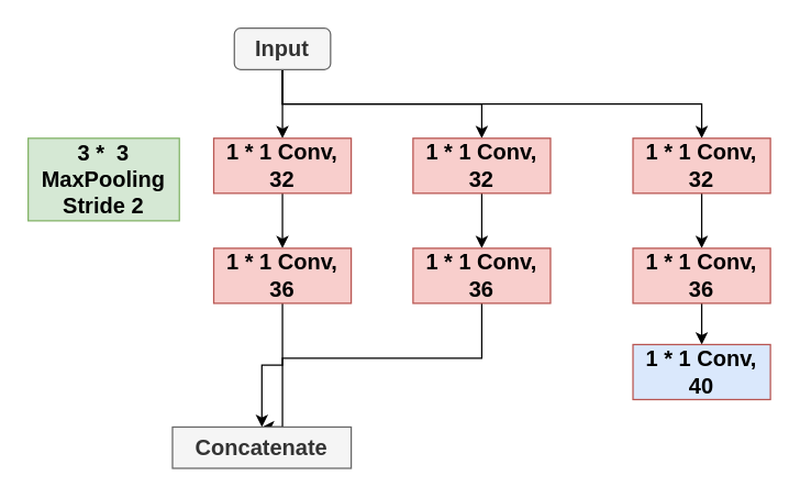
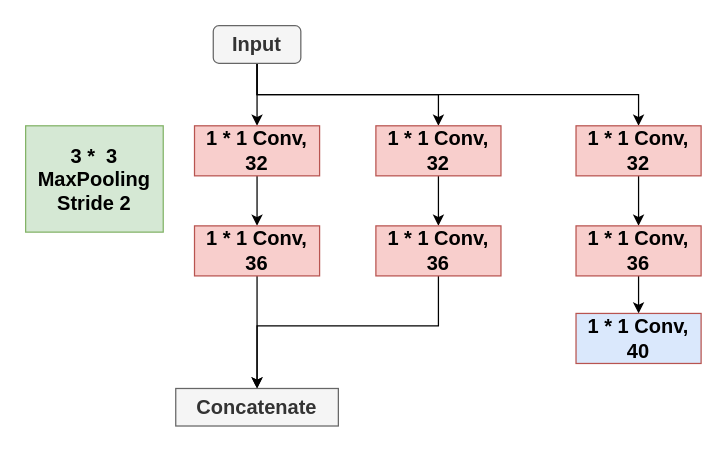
  <mxCell id="0" />
  <mxCell id="1" parent="0" />
  <mxCell id="2" style="edgeStyle=orthogonalEdgeStyle;rounded=0;orthogonalLoop=1;jettySize=auto;html=1;exitX=0.5;exitY=1;exitDx=0;exitDy=0;entryX=0.5;entryY=0;entryDx=0;entryDy=0;" edge="1" parent="1" source="5" target="7"><mxGeometry relative="1" as="geometry" /></mxCell>
  <mxCell id="3" style="edgeStyle=orthogonalEdgeStyle;rounded=0;orthogonalLoop=1;jettySize=auto;html=1;exitX=0.5;exitY=1;exitDx=0;exitDy=0;entryX=0.5;entryY=0;entryDx=0;entryDy=0;" edge="1" parent="1" source="5" target="11"><mxGeometry relative="1" as="geometry" /></mxCell>
  <mxCell id="4" style="edgeStyle=orthogonalEdgeStyle;rounded=0;orthogonalLoop=1;jettySize=auto;html=1;exitX=0.5;exitY=1;exitDx=0;exitDy=0;entryX=0.5;entryY=0;entryDx=0;entryDy=0;" edge="1" parent="1" source="5" target="15"><mxGeometry relative="1" as="geometry" /></mxCell>
  <mxCell id="5" value="Input" style="whiteSpace=wrap;html=1;fontSize=16;fontStyle=1;fillColor=#f5f5f5;fontColor=#333333;strokeColor=#666666;rounded=1;" vertex="1" parent="1"><mxGeometry x="170" y="20" width="70" height="30" as="geometry" /></mxCell>
  <mxCell id="6" value="" style="edgeStyle=orthogonalEdgeStyle;rounded=0;orthogonalLoop=1;jettySize=auto;html=1;" edge="1" parent="1" source="7" target="9"><mxGeometry relative="1" as="geometry" /></mxCell>
  <mxCell id="7" value="1 * 1 Conv, 32" style="rounded=0;whiteSpace=wrap;html=1;fontSize=16;fontStyle=1;fillColor=#f8cecc;strokeColor=#b85450;" vertex="1" parent="1"><mxGeometry x="155" y="100" width="100" height="40" as="geometry" /></mxCell>
  <mxCell id="8" style="edgeStyle=orthogonalEdgeStyle;rounded=0;orthogonalLoop=1;jettySize=auto;html=1;exitX=0.5;exitY=1;exitDx=0;exitDy=0;entryX=0.5;entryY=0;entryDx=0;entryDy=0;" edge="1" parent="1" source="9" target="19"><mxGeometry relative="1" as="geometry"><mxPoint x="205" y="290" as="targetPoint" /></mxGeometry></mxCell>
  <mxCell id="9" value="1 * 1 Conv, 36" style="rounded=0;whiteSpace=wrap;html=1;fontSize=16;fontStyle=1;fillColor=#f8cecc;strokeColor=#b85450;" vertex="1" parent="1"><mxGeometry x="155" y="180" width="100" height="40" as="geometry" /></mxCell>
  <mxCell id="10" value="" style="edgeStyle=orthogonalEdgeStyle;rounded=0;orthogonalLoop=1;jettySize=auto;html=1;" edge="1" parent="1" source="11" target="13"><mxGeometry relative="1" as="geometry" /></mxCell>
  <mxCell id="11" value="1 * 1 Conv, 32" style="rounded=0;whiteSpace=wrap;html=1;fontSize=16;fontStyle=1;fillColor=#f8cecc;strokeColor=#b85450;" vertex="1" parent="1"><mxGeometry x="300" y="100" width="100" height="40" as="geometry" /></mxCell>
  <mxCell id="12" style="edgeStyle=orthogonalEdgeStyle;rounded=0;orthogonalLoop=1;jettySize=auto;html=1;exitX=0.5;exitY=1;exitDx=0;exitDy=0;entryX=0.5;entryY=0;entryDx=0;entryDy=0;" edge="1" parent="1" source="13" target="19"><mxGeometry relative="1" as="geometry"><mxPoint x="260" y="290" as="targetPoint" /><Array as="points"><mxPoint x="350" y="260" /><mxPoint x="205" y="260" /></Array></mxGeometry></mxCell>
  <mxCell id="13" value="1 * 1 Conv, 36" style="rounded=0;whiteSpace=wrap;html=1;fontSize=16;fontStyle=1;fillColor=#f8cecc;strokeColor=#b85450;" vertex="1" parent="1"><mxGeometry x="300" y="180" width="100" height="40" as="geometry" /></mxCell>
  <mxCell id="14" value="" style="edgeStyle=orthogonalEdgeStyle;rounded=0;orthogonalLoop=1;jettySize=auto;html=1;" edge="1" parent="1" source="15" target="17"><mxGeometry relative="1" as="geometry" /></mxCell>
  <mxCell id="15" value="1 * 1 Conv, 32" style="rounded=0;whiteSpace=wrap;html=1;fontSize=16;fontStyle=1;fillColor=#f8cecc;strokeColor=#b85450;" vertex="1" parent="1"><mxGeometry x="460" y="100" width="100" height="40" as="geometry" /></mxCell>
  <mxCell id="16" value="" style="edgeStyle=orthogonalEdgeStyle;rounded=0;orthogonalLoop=1;jettySize=auto;html=1;" edge="1" parent="1" source="17" target="20"><mxGeometry relative="1" as="geometry" /></mxCell>
  <mxCell id="17" value="1 * 1 Conv, 36" style="rounded=0;whiteSpace=wrap;html=1;fontSize=16;fontStyle=1;fillColor=#f8cecc;strokeColor=#b85450;" vertex="1" parent="1"><mxGeometry x="460" y="180" width="100" height="40" as="geometry" /></mxCell>
- <mxCell id="18" value="3 *&amp;nbsp; 3&lt;div&gt;MaxPooling&lt;/div&gt;&lt;div&gt;Stride 2&lt;/div&gt;" style="rounded=0;whiteSpace=wrap;html=1;fontSize=16;fontStyle=1;fillColor=#d5e8d4;strokeColor=#82b366;" vertex="1" parent="1"><mxGeometry x="20" y="100" width="110" height="60" as="geometry" /></mxCell>
- <mxCell id="19" value="Concatenate" style="rounded=0;whiteSpace=wrap;html=1;fontSize=16;fontStyle=1;fillColor=#f5f5f5;fontColor=#333333;strokeColor=#666666;" vertex="1" parent="1"><mxGeometry x="125" y="310" width="130" height="30" as="geometry" /></mxCell>
+ <mxCell id="18" value="3 *&amp;nbsp; 3&lt;div&gt;MaxPooling&lt;/div&gt;&lt;div&gt;Stride 2&lt;/div&gt;" style="rounded=0;whiteSpace=wrap;html=1;fontSize=16;fontStyle=1;fillColor=#d5e8d4;strokeColor=#82b366;" vertex="1" parent="1"><mxGeometry x="20" y="100" width="110" height="85" as="geometry" /></mxCell>
+ <mxCell id="19" value="Concatenate" style="rounded=0;whiteSpace=wrap;html=1;fontSize=16;fontStyle=1;fillColor=#f5f5f5;fontColor=#333333;strokeColor=#666666;" vertex="1" parent="1"><mxGeometry x="140" y="310" width="130" height="30" as="geometry" /></mxCell>
  <mxCell id="20" value="1 * 1 Conv, 40" style="rounded=0;whiteSpace=wrap;html=1;fontSize=16;fontStyle=1;fillColor=#dae8fc;strokeColor=#b85450;" vertex="1" parent="1"><mxGeometry x="460" y="250" width="100" height="40" as="geometry" /></mxCell>
